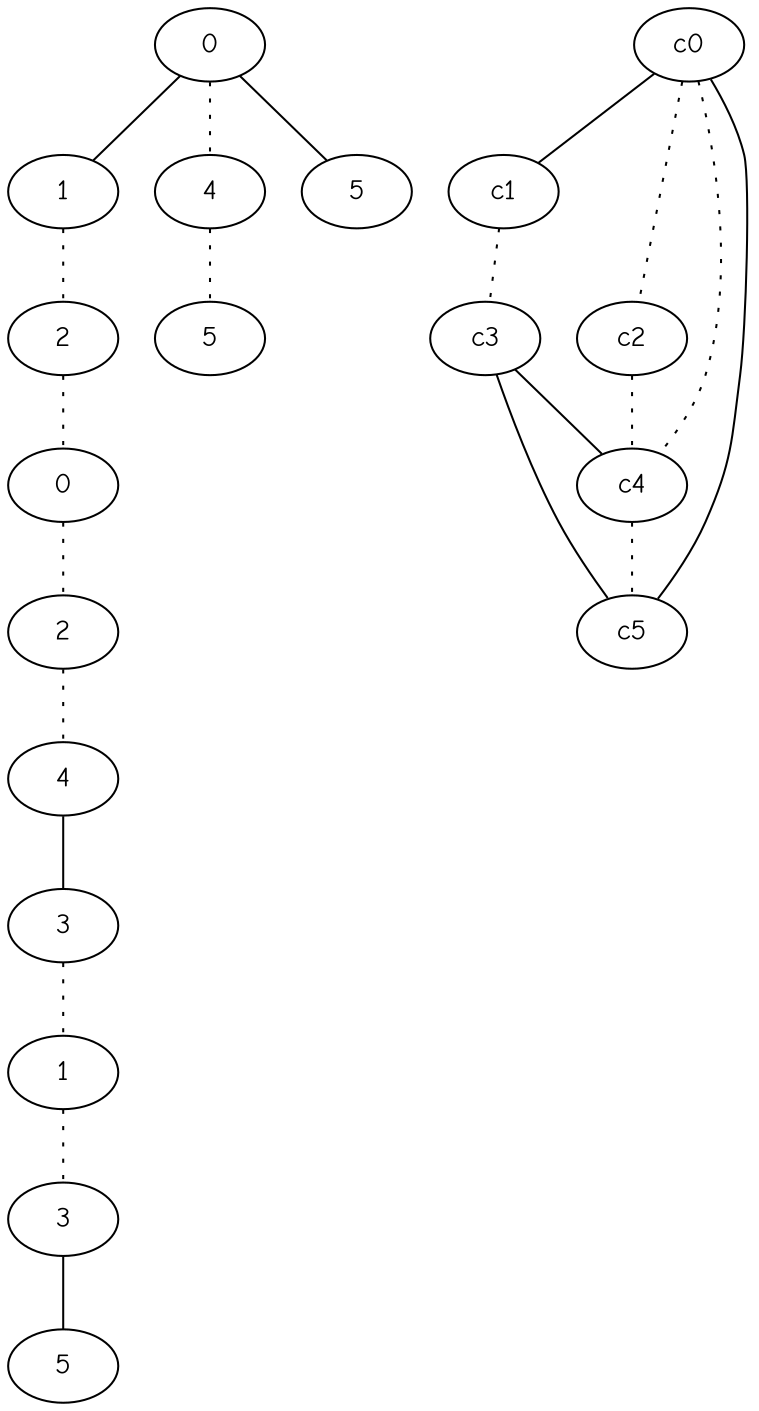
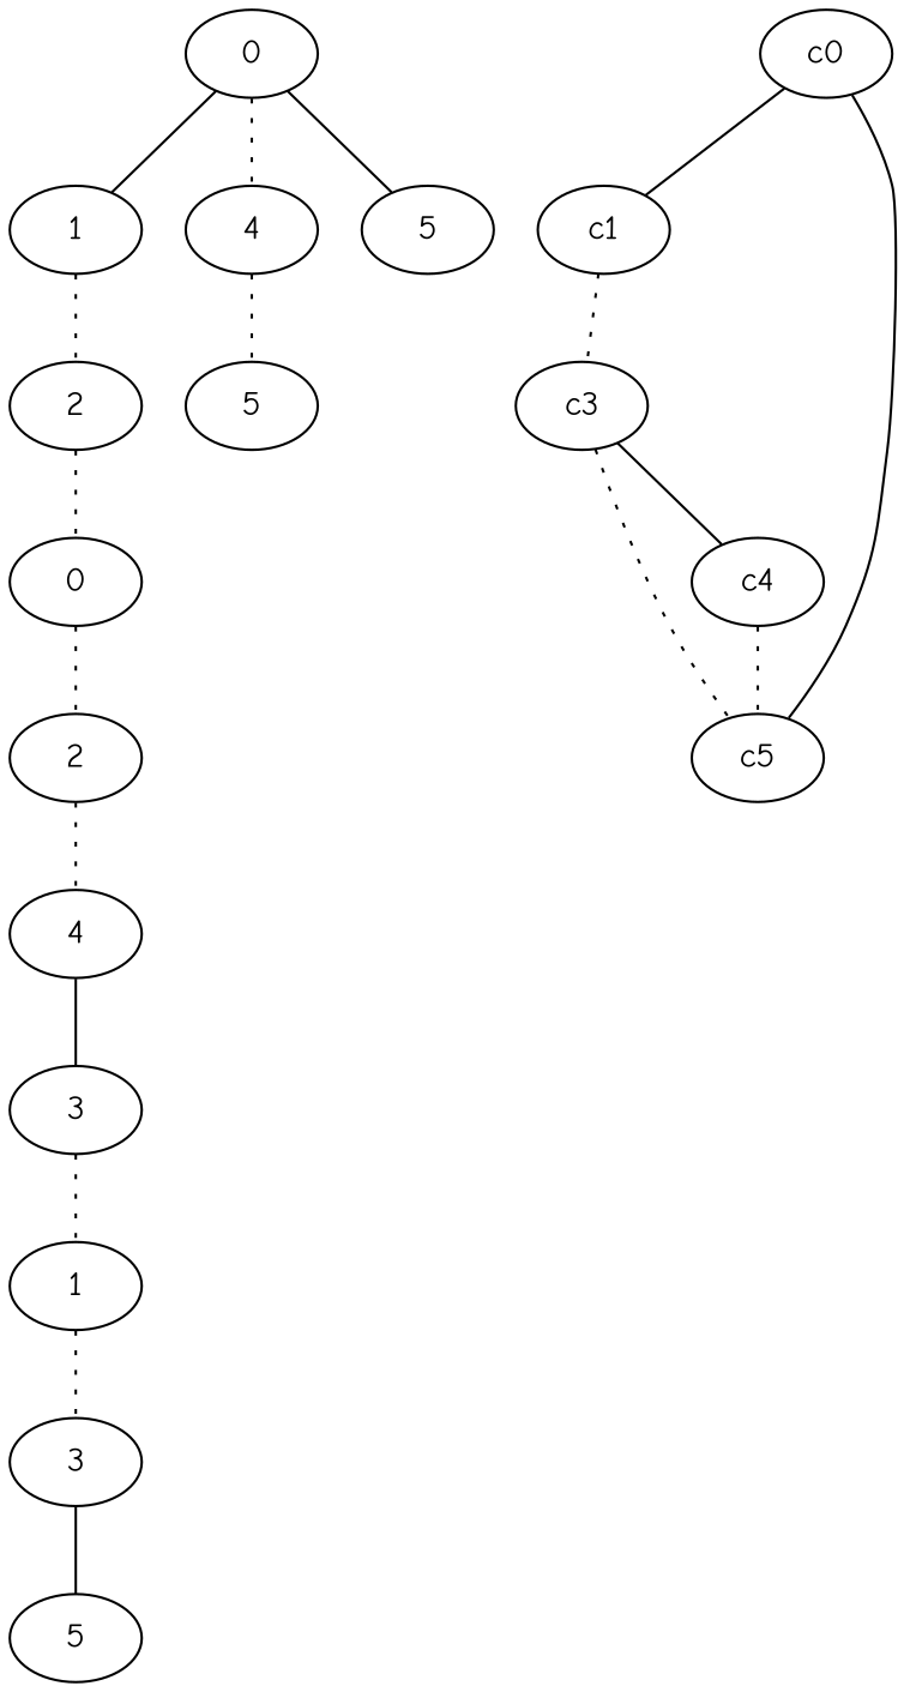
  graph {
    fontname="Comic Neue"
    node [fontname="Comic Neue"]
    edge [fontname="Comic Neue" style=dotted]
    n1 [label=0]
    n2 [label=1]
    n3 [label=4]
    n4 [label=5]
    n5 [label=2]
    n6 [label=5]
    n7 [label=0]
    n8 [label=2]
    n9 [label=4]
    n10 [label=3]
    n11 [label=1]
    n12 [label=3]
    n13 [label=5]
    c0
    c1
-   c2
    c4
    c5
    c3
    n1 -- n2 [style=""]
    n1 -- n3
    n1 -- n4 [style=""]
    n2 -- n5
    n3 -- n6
    n5 -- n7
    n7 -- n8
    n8 -- n9
    n9 -- n10 [style=""]
    n10 -- n11
    n11 -- n12
    n12 -- n13 [style=""]
    c0 -- c1 [style=""]
-   c0 -- c2
-   c0 -- c4
    c0 -- c5 [style=""]
    c1 -- c3
-   c2 -- c4
    c4 -- c5
    c3 -- c4 [style=""]
-   c3 -- c5 [style=""]
+   c3 -- c5
  }
